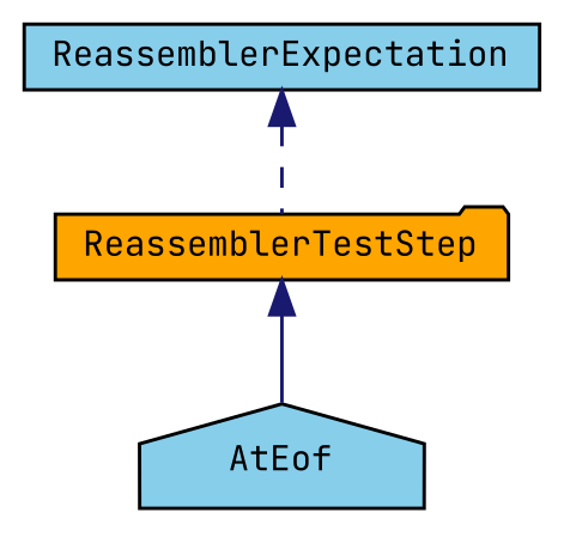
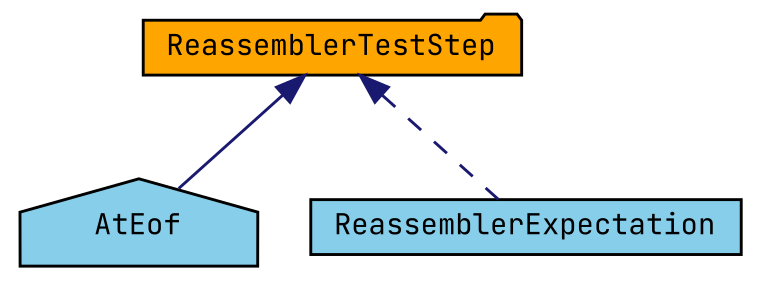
  digraph {
    fontname="JetBrains Mono"
    node [color=black fillcolor=skyblue fontname="JetBrains Mono" fontsize=10 style=filled]
    edge [color=midnightblue dir=back fontname="JetBrains Mono" fontsize=10 labelfontname=Helvetica labelfontsize=10]
    n1 [fontcolor=black height=0.2 label=AtEof shape=house width=0.4]
    n2 [height=0.2 label=ReassemblerExpectation shape=box width=0.4]
    n3 [fillcolor=orange height=0.2 label=ReassemblerTestStep shape=folder width=0.4]
    n3 -> n1 [style=solid]
-   n2 -> n3 [style=dashed]
+   n3 -> n2 [style=dashed]
  }
